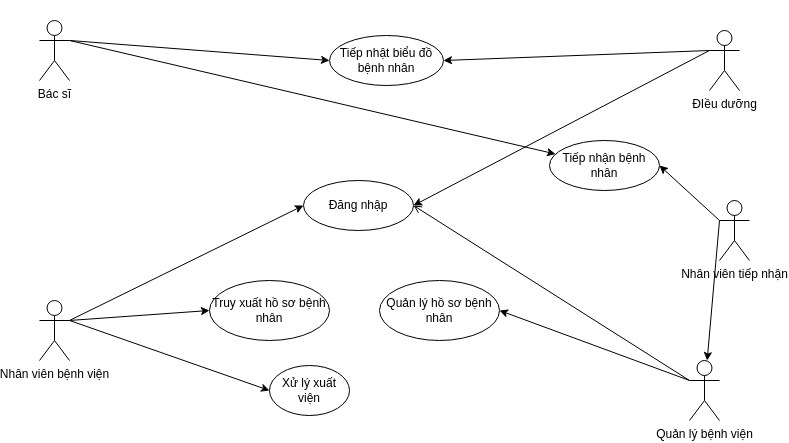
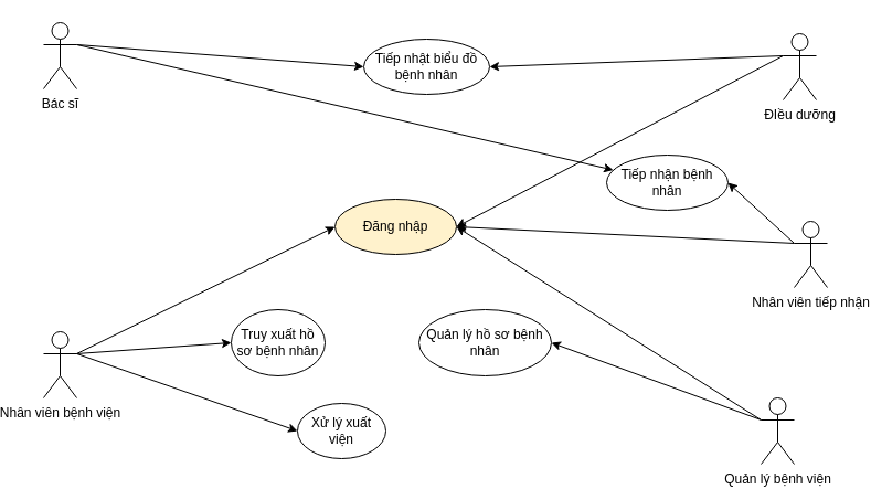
  <mxCell id="0" />
  <mxCell id="1" parent="0" />
  <mxCell id="2" value="Quản lý bệnh viện" style="shape=umlActor;html=1;verticalLabelPosition=bottom;verticalAlign=top;align=center;" vertex="1" parent="1"><mxGeometry x="670" y="360" width="30" height="60" as="geometry" /></mxCell>
  <mxCell id="3" value="Nhân viên bệnh viện" style="shape=umlActor;html=1;verticalLabelPosition=bottom;verticalAlign=top;align=center;" vertex="1" parent="1"><mxGeometry x="20" y="300" width="30" height="60" as="geometry" /></mxCell>
  <mxCell id="4" value="Nhân viên tiếp nhận" style="shape=umlActor;html=1;verticalLabelPosition=bottom;verticalAlign=top;align=center;" vertex="1" parent="1"><mxGeometry x="700" y="200" width="30" height="60" as="geometry" /></mxCell>
  <mxCell id="5" value="ĐIều dưỡng" style="shape=umlActor;html=1;verticalLabelPosition=bottom;verticalAlign=top;align=center;" vertex="1" parent="1"><mxGeometry x="690" y="30" width="30" height="60" as="geometry" /></mxCell>
  <mxCell id="6" value="Bác sĩ" style="shape=umlActor;html=1;verticalLabelPosition=bottom;verticalAlign=top;align=center;" vertex="1" parent="1"><mxGeometry x="20" y="20" width="30" height="60" as="geometry" /></mxCell>
  <mxCell id="7" value="Quản lý hồ sơ bệnh nhân" style="ellipse;whiteSpace=wrap;html=1;" vertex="1" parent="1"><mxGeometry x="360" y="280" width="120" height="60" as="geometry" /></mxCell>
  <mxCell id="8" value="Xử lý xuất viện" style="ellipse;whiteSpace=wrap;html=1;" vertex="1" parent="1"><mxGeometry x="250" y="365" width="80" height="50" as="geometry" /></mxCell>
- <mxCell id="9" value="Đăng nhập" style="ellipse;whiteSpace=wrap;html=1;" vertex="1" parent="1"><mxGeometry x="284" y="180" width="110" height="50" as="geometry" /></mxCell>
+ <mxCell id="9" value="Đăng nhập" style="ellipse;whiteSpace=wrap;html=1;fillColor=#fff2cc;" vertex="1" parent="1"><mxGeometry x="284" y="180" width="110" height="50" as="geometry" /></mxCell>
  <mxCell id="10" value="Tiếp nhận bệnh nhân" style="ellipse;whiteSpace=wrap;html=1;" vertex="1" parent="1"><mxGeometry x="530" y="140" width="110" height="50" as="geometry" /></mxCell>
- <mxCell id="11" value="Truy xuất hồ sơ bệnh nhân" style="ellipse;whiteSpace=wrap;html=1;" vertex="1" parent="1"><mxGeometry x="190" y="280" width="120" height="60" as="geometry" /></mxCell>
+ <mxCell id="11" value="Truy xuất hồ sơ bệnh nhân" style="ellipse;whiteSpace=wrap;html=1;" vertex="1" parent="1"><mxGeometry x="190" y="280" width="85" height="60" as="geometry" /></mxCell>
  <mxCell id="12" value="Tiếp nhật biểu đồ bệnh nhân" style="ellipse;whiteSpace=wrap;html=1;" vertex="1" parent="1"><mxGeometry x="310" y="35" width="114" height="50" as="geometry" /></mxCell>
  <mxCell id="13" value="" style="endArrow=classic;html=1;rounded=0;exitX=1;exitY=0.333;exitDx=0;exitDy=0;exitPerimeter=0;entryX=0;entryY=0.5;entryDx=0;entryDy=0;" edge="1" parent="1" source="3" target="9"><mxGeometry width="50" height="50" relative="1" as="geometry"><mxPoint x="310" y="260" as="sourcePoint" /><mxPoint x="360" y="210" as="targetPoint" /></mxGeometry></mxCell>
  <mxCell id="14" value="" style="endArrow=classic;html=1;rounded=0;exitX=1;exitY=0.333;exitDx=0;exitDy=0;exitPerimeter=0;" edge="1" parent="1" source="6" target="10"><mxGeometry width="50" height="50" relative="1" as="geometry"><mxPoint x="310" y="260" as="sourcePoint" /><mxPoint x="360" y="210" as="targetPoint" /></mxGeometry></mxCell>
  <mxCell id="15" value="" style="endArrow=classic;html=1;rounded=0;entryX=1;entryY=0.5;entryDx=0;entryDy=0;exitX=0;exitY=0.333;exitDx=0;exitDy=0;exitPerimeter=0;" edge="1" parent="1" source="5" target="9"><mxGeometry width="50" height="50" relative="1" as="geometry"><mxPoint x="310" y="260" as="sourcePoint" /><mxPoint x="360" y="210" as="targetPoint" /></mxGeometry></mxCell>
- <mxCell id="16" value="" style="endArrow=open;html=1;rounded=0;entryX=1;entryY=0.5;entryDx=0;entryDy=0;exitX=0;exitY=0.333;exitDx=0;exitDy=0;exitPerimeter=0;" edge="1" parent="1" source="2" target="9"><mxGeometry width="50" height="50" relative="1" as="geometry"><mxPoint x="310" y="260" as="sourcePoint" /><mxPoint x="360" y="210" as="targetPoint" /></mxGeometry></mxCell>
+ <mxCell id="16" value="" style="endArrow=classic;html=1;rounded=0;entryX=1;entryY=0.5;entryDx=0;entryDy=0;exitX=0;exitY=0.333;exitDx=0;exitDy=0;exitPerimeter=0;" edge="1" parent="1" source="2" target="9"><mxGeometry width="50" height="50" relative="1" as="geometry"><mxPoint x="310" y="260" as="sourcePoint" /><mxPoint x="360" y="210" as="targetPoint" /></mxGeometry></mxCell>
  <mxCell id="17" value="" style="endArrow=classic;html=1;rounded=0;entryX=1;entryY=0.5;entryDx=0;entryDy=0;exitX=0;exitY=0.333;exitDx=0;exitDy=0;exitPerimeter=0;" edge="1" parent="1" source="4" target="10"><mxGeometry width="50" height="50" relative="1" as="geometry"><mxPoint x="310" y="160" as="sourcePoint" /><mxPoint x="360" y="110" as="targetPoint" /></mxGeometry></mxCell>
  <mxCell id="18" value="" style="endArrow=classic;html=1;rounded=0;entryX=1;entryY=0.5;entryDx=0;entryDy=0;exitX=0;exitY=0.333;exitDx=0;exitDy=0;exitPerimeter=0;" edge="1" parent="1" source="2" target="7"><mxGeometry width="50" height="50" relative="1" as="geometry"><mxPoint x="310" y="260" as="sourcePoint" /><mxPoint x="360" y="210" as="targetPoint" /></mxGeometry></mxCell>
  <mxCell id="19" value="" style="endArrow=classic;html=1;rounded=0;exitX=1;exitY=0.333;exitDx=0;exitDy=0;exitPerimeter=0;entryX=0;entryY=0.5;entryDx=0;entryDy=0;" edge="1" parent="1" source="3" target="11"><mxGeometry width="50" height="50" relative="1" as="geometry"><mxPoint x="310" y="260" as="sourcePoint" /><mxPoint x="360" y="210" as="targetPoint" /></mxGeometry></mxCell>
  <mxCell id="20" value="" style="endArrow=classic;html=1;rounded=0;exitX=1;exitY=0.333;exitDx=0;exitDy=0;exitPerimeter=0;entryX=0;entryY=0.5;entryDx=0;entryDy=0;" edge="1" parent="1" source="6" target="12"><mxGeometry width="50" height="50" relative="1" as="geometry"><mxPoint x="310" y="160" as="sourcePoint" /><mxPoint x="360" y="110" as="targetPoint" /></mxGeometry></mxCell>
  <mxCell id="21" value="" style="endArrow=classic;html=1;rounded=0;entryX=1;entryY=0.5;entryDx=0;entryDy=0;" edge="1" parent="1" target="12"><mxGeometry width="50" height="50" relative="1" as="geometry"><mxPoint x="690" y="50" as="sourcePoint" /><mxPoint x="360" y="110" as="targetPoint" /></mxGeometry></mxCell>
- <mxCell id="22" value="" style="endArrow=classic;html=1;rounded=0;exitX=0;exitY=0.333;exitDx=0;exitDy=0;exitPerimeter=0;" edge="1" parent="1" source="4" target="2"><mxGeometry width="50" height="50" relative="1" as="geometry"><mxPoint x="310" y="260" as="sourcePoint" /><mxPoint x="360" y="210" as="targetPoint" /></mxGeometry></mxCell>
+ <mxCell id="22" value="" style="endArrow=classic;html=1;rounded=0;entryX=1;entryY=0.5;entryDx=0;entryDy=0;exitX=0;exitY=0.333;exitDx=0;exitDy=0;exitPerimeter=0;" edge="1" parent="1" source="4" target="9"><mxGeometry width="50" height="50" relative="1" as="geometry"><mxPoint x="310" y="260" as="sourcePoint" /><mxPoint x="360" y="210" as="targetPoint" /></mxGeometry></mxCell>
  <mxCell id="23" value="" style="endArrow=classic;html=1;rounded=0;exitX=1;exitY=0.333;exitDx=0;exitDy=0;exitPerimeter=0;entryX=0;entryY=0.5;entryDx=0;entryDy=0;" edge="1" parent="1" source="3" target="8"><mxGeometry width="50" height="50" relative="1" as="geometry"><mxPoint x="310" y="360" as="sourcePoint" /><mxPoint x="360" y="310" as="targetPoint" /></mxGeometry></mxCell>
